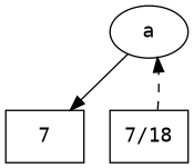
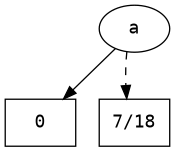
  digraph {
    fontname="DejaVu Sans Mono"
    rankdir=TB
    node [fontname="DejaVu Sans Mono" shape=box]
    edge [fontname="DejaVu Sans Mono"]
    n1 [label=a shape=""]
-   n2 [label=7]
+   n2 [label=0]
    n3 [label="7/18"]
    subgraph sub_1 {
      rank=same
      n1
    }
    subgraph sub_2 {
      rank=same
      n2
      n3
    }
    n1 -> n2
-   n3 -> n1 [style=dashed]
+   n1 -> n3 [style=dashed]
  }
